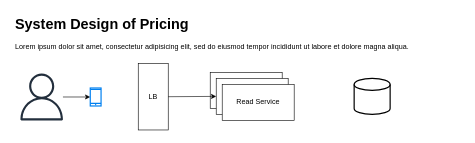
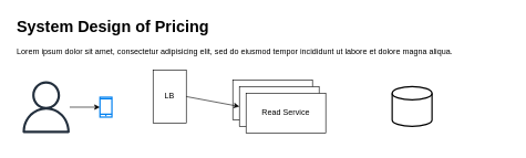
  <mxCell id="0" />
  <mxCell id="1" parent="0" />
  <mxCell id="2" value="" style="edgeStyle=orthogonalEdgeStyle;rounded=0;orthogonalLoop=1;jettySize=auto;html=1;" edge="1" parent="1" source="3" target="4"><mxGeometry relative="1" as="geometry" /></mxCell>
  <mxCell id="3" value="" style="sketch=0;outlineConnect=0;fontColor=#232F3E;gradientColor=none;fillColor=#232F3D;strokeColor=none;dashed=0;verticalLabelPosition=bottom;verticalAlign=top;align=center;html=1;fontSize=12;fontStyle=0;aspect=fixed;pointerEvents=1;shape=mxgraph.aws4.user;" vertex="1" parent="1"><mxGeometry x="30" y="122" width="78" height="78" as="geometry" /></mxCell>
  <mxCell id="4" value="" style="html=1;verticalLabelPosition=bottom;align=center;labelBackgroundColor=#ffffff;verticalAlign=top;strokeWidth=2;strokeColor=#0080F0;shadow=0;dashed=0;shape=mxgraph.ios7.icons.smartphone;" vertex="1" parent="1"><mxGeometry x="150" y="146" width="18" height="30" as="geometry" /></mxCell>
- <mxCell id="5" value="LB" style="rounded=0;whiteSpace=wrap;html=1;" vertex="1" parent="1"><mxGeometry x="230" y="105" width="50" height="111" as="geometry" /></mxCell>
+ <mxCell id="5" value="LB" style="rounded=0;whiteSpace=wrap;html=1;" vertex="1" parent="1"><mxGeometry x="230" y="105" width="50" height="80" as="geometry" /></mxCell>
  <mxCell id="6" value="Read Service" style="rounded=0;whiteSpace=wrap;html=1;" vertex="1" parent="1"><mxGeometry x="350" y="120" width="120" height="60" as="geometry" /></mxCell>
  <mxCell id="7" value="Read Service" style="rounded=0;whiteSpace=wrap;html=1;" vertex="1" parent="1"><mxGeometry x="360" y="130" width="120" height="60" as="geometry" /></mxCell>
  <mxCell id="8" value="Read Service" style="rounded=0;whiteSpace=wrap;html=1;" vertex="1" parent="1"><mxGeometry x="370" y="140" width="120" height="60" as="geometry" /></mxCell>
  <mxCell id="9" value="" style="endArrow=classic;html=1;rounded=0;exitX=1;exitY=0.5;exitDx=0;exitDy=0;entryX=0;entryY=0.5;entryDx=0;entryDy=0;" edge="1" parent="1" source="5" target="7"><mxGeometry width="50" height="50" relative="1" as="geometry"><mxPoint x="370" y="386" as="sourcePoint" /><mxPoint x="420" y="336" as="targetPoint" /></mxGeometry></mxCell>
  <mxCell id="10" value="" style="strokeWidth=2;html=1;shape=mxgraph.flowchart.database;whiteSpace=wrap;" vertex="1" parent="1"><mxGeometry x="590" y="130" width="60" height="60" as="geometry" /></mxCell>
  <mxCell id="11" value="&lt;h1&gt;System Design of Pricing&lt;/h1&gt;&lt;p&gt;Lorem ipsum dolor sit amet, consectetur adipisicing elit, sed do eiusmod tempor incididunt ut labore et dolore magna aliqua.&lt;/p&gt;" style="text;html=1;strokeColor=none;fillColor=none;spacing=5;spacingTop=-20;whiteSpace=wrap;overflow=hidden;rounded=0;" vertex="1" parent="1"><mxGeometry x="20" y="20" width="750" height="76" as="geometry" /></mxCell>
